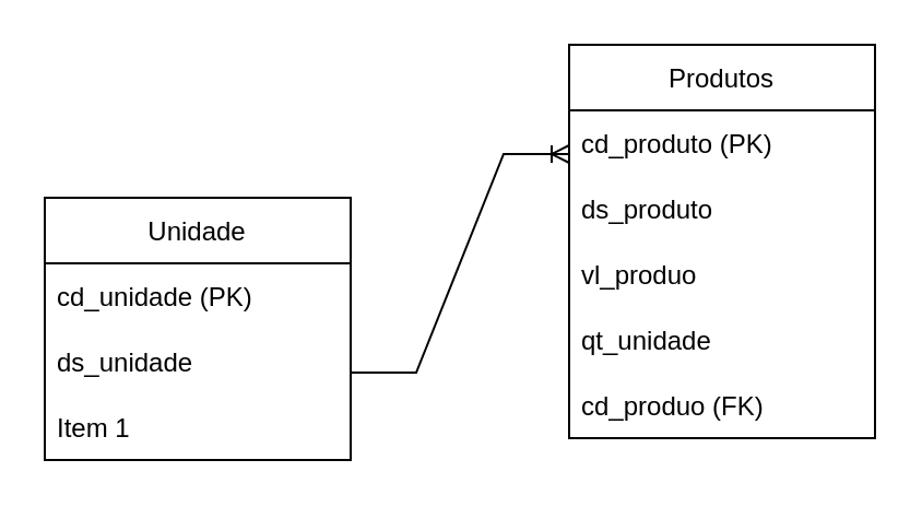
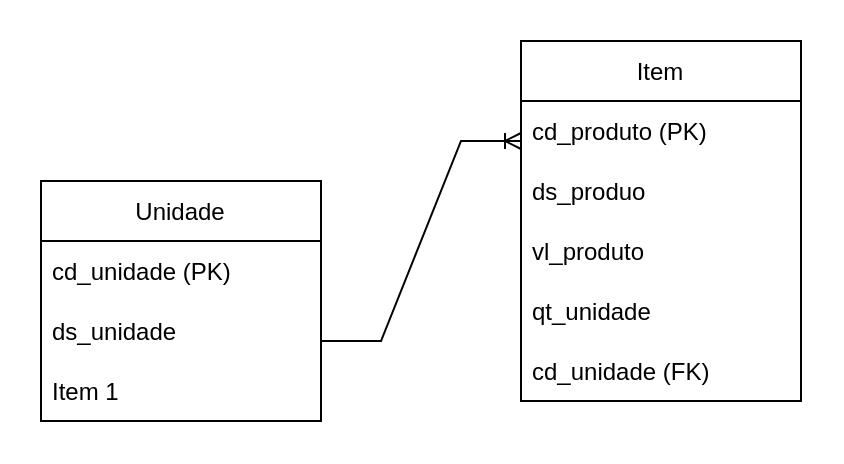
  <mxCell id="0" />
  <mxCell id="1" parent="0" />
- <mxCell id="2" value="Produtos" style="swimlane;fontStyle=0;childLayout=stackLayout;horizontal=1;startSize=30;horizontalStack=0;resizeParent=1;resizeParentMax=0;resizeLast=0;collapsible=1;marginBottom=0;" vertex="1" parent="1"><mxGeometry x="260" y="20" width="140" height="180" as="geometry" /></mxCell>
+ <mxCell id="2" value="Item" style="swimlane;fontStyle=0;childLayout=stackLayout;horizontal=1;startSize=30;horizontalStack=0;resizeParent=1;resizeParentMax=0;resizeLast=0;collapsible=1;marginBottom=0;" vertex="1" parent="1"><mxGeometry x="260" y="20" width="140" height="180" as="geometry" /></mxCell>
  <mxCell id="3" value="cd_produto (PK)" style="text;strokeColor=none;fillColor=none;align=left;verticalAlign=middle;spacingLeft=4;spacingRight=4;overflow=hidden;points=[[0,0.5],[1,0.5]];portConstraint=eastwest;rotatable=0;" vertex="1" parent="2"><mxGeometry y="30" width="140" height="30" as="geometry" /></mxCell>
- <mxCell id="4" value="ds_produto" style="text;strokeColor=none;fillColor=none;align=left;verticalAlign=middle;spacingLeft=4;spacingRight=4;overflow=hidden;points=[[0,0.5],[1,0.5]];portConstraint=eastwest;rotatable=0;" vertex="1" parent="2"><mxGeometry y="60" width="140" height="30" as="geometry" /></mxCell>
- <mxCell id="5" value="vl_produo" style="text;strokeColor=none;fillColor=none;align=left;verticalAlign=middle;spacingLeft=4;spacingRight=4;overflow=hidden;points=[[0,0.5],[1,0.5]];portConstraint=eastwest;rotatable=0;" vertex="1" parent="2"><mxGeometry y="90" width="140" height="30" as="geometry" /></mxCell>
+ <mxCell id="4" value="ds_produo" style="text;strokeColor=none;fillColor=none;align=left;verticalAlign=middle;spacingLeft=4;spacingRight=4;overflow=hidden;points=[[0,0.5],[1,0.5]];portConstraint=eastwest;rotatable=0;" vertex="1" parent="2"><mxGeometry y="60" width="140" height="30" as="geometry" /></mxCell>
+ <mxCell id="5" value="vl_produto" style="text;strokeColor=none;fillColor=none;align=left;verticalAlign=middle;spacingLeft=4;spacingRight=4;overflow=hidden;points=[[0,0.5],[1,0.5]];portConstraint=eastwest;rotatable=0;" vertex="1" parent="2"><mxGeometry y="90" width="140" height="30" as="geometry" /></mxCell>
  <mxCell id="6" value="qt_unidade" style="text;strokeColor=none;fillColor=none;align=left;verticalAlign=middle;spacingLeft=4;spacingRight=4;overflow=hidden;points=[[0,0.5],[1,0.5]];portConstraint=eastwest;rotatable=0;" vertex="1" parent="2"><mxGeometry y="120" width="140" height="30" as="geometry" /></mxCell>
- <mxCell id="7" value="cd_produo (FK)" style="text;strokeColor=none;fillColor=none;align=left;verticalAlign=middle;spacingLeft=4;spacingRight=4;overflow=hidden;points=[[0,0.5],[1,0.5]];portConstraint=eastwest;rotatable=0;" vertex="1" parent="2"><mxGeometry y="150" width="140" height="30" as="geometry" /></mxCell>
+ <mxCell id="7" value="cd_unidade (FK)" style="text;strokeColor=none;fillColor=none;align=left;verticalAlign=middle;spacingLeft=4;spacingRight=4;overflow=hidden;points=[[0,0.5],[1,0.5]];portConstraint=eastwest;rotatable=0;" vertex="1" parent="2"><mxGeometry y="150" width="140" height="30" as="geometry" /></mxCell>
  <mxCell id="8" value="Unidade" style="swimlane;fontStyle=0;childLayout=stackLayout;horizontal=1;startSize=30;horizontalStack=0;resizeParent=1;resizeParentMax=0;resizeLast=0;collapsible=1;marginBottom=0;" vertex="1" parent="1"><mxGeometry x="20" y="90" width="140" height="120" as="geometry" /></mxCell>
  <mxCell id="9" value="cd_unidade (PK)" style="text;strokeColor=none;fillColor=none;align=left;verticalAlign=middle;spacingLeft=4;spacingRight=4;overflow=hidden;points=[[0,0.5],[1,0.5]];portConstraint=eastwest;rotatable=0;" vertex="1" parent="8"><mxGeometry y="30" width="140" height="30" as="geometry" /></mxCell>
  <mxCell id="10" value="ds_unidade" style="text;strokeColor=none;fillColor=none;align=left;verticalAlign=middle;spacingLeft=4;spacingRight=4;overflow=hidden;points=[[0,0.5],[1,0.5]];portConstraint=eastwest;rotatable=0;" vertex="1" parent="8"><mxGeometry y="60" width="140" height="30" as="geometry" /></mxCell>
  <mxCell id="11" value="Item 1" style="text;strokeColor=none;fillColor=none;align=left;verticalAlign=middle;spacingLeft=4;spacingRight=4;overflow=hidden;points=[[0,0.5],[1,0.5]];portConstraint=eastwest;rotatable=0;" vertex="1" parent="8"><mxGeometry y="90" width="140" height="30" as="geometry" /></mxCell>
  <mxCell id="12" value="" style="edgeStyle=entityRelationEdgeStyle;fontSize=12;html=1;endArrow=ERoneToMany;rounded=0;" edge="1" parent="1"><mxGeometry width="100" height="100" relative="1" as="geometry"><mxPoint x="160" y="170" as="sourcePoint" /><mxPoint x="260" y="70" as="targetPoint" /></mxGeometry></mxCell>
